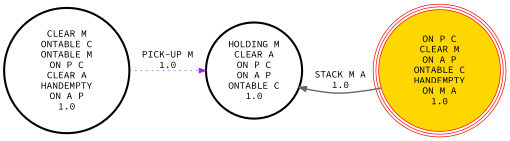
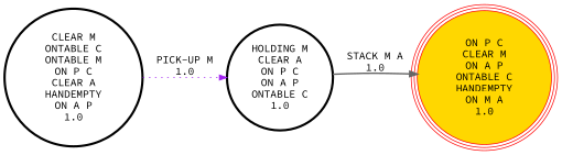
  digraph {
    rankdir=LR
    fontname="Source Code Pro"
    node [penwidth=3 shape=circle fontname="Source Code Pro"]
    edge [fontname="Source Code Pro"]
    "HOLDING M\nCLEAR A\nON P C\nON A P\nONTABLE C\n1.0\n"
    "ON P C\nCLEAR M\nON A P\nONTABLE C\nHANDEMPTY\nON M A\n1.0\n" [color=red fillcolor=gold peripheries=3 style=filled penwidth=""]
    "CLEAR M\nONTABLE C\nONTABLE M\nON P C\nCLEAR A\nHANDEMPTY\nON A P\n1.0\n"
-   "ON P C\nCLEAR M\nON A P\nONTABLE C\nHANDEMPTY\nON M A\n1.0\n" -> "HOLDING M\nCLEAR A\nON P C\nON A P\nONTABLE C\n1.0\n" [label="STACK M A\n1.0\n" color=gray40 style=bold]
+   "HOLDING M\nCLEAR A\nON P C\nON A P\nONTABLE C\n1.0\n" -> "ON P C\nCLEAR M\nON A P\nONTABLE C\nHANDEMPTY\nON M A\n1.0\n" [label="STACK M A\n1.0\n" color=gray40 style=bold]
    "CLEAR M\nONTABLE C\nONTABLE M\nON P C\nCLEAR A\nHANDEMPTY\nON A P\n1.0\n" -> "HOLDING M\nCLEAR A\nON P C\nON A P\nONTABLE C\n1.0\n" [label="PICK-UP M\n1.0\n" color=purple style=dotted]
  }
